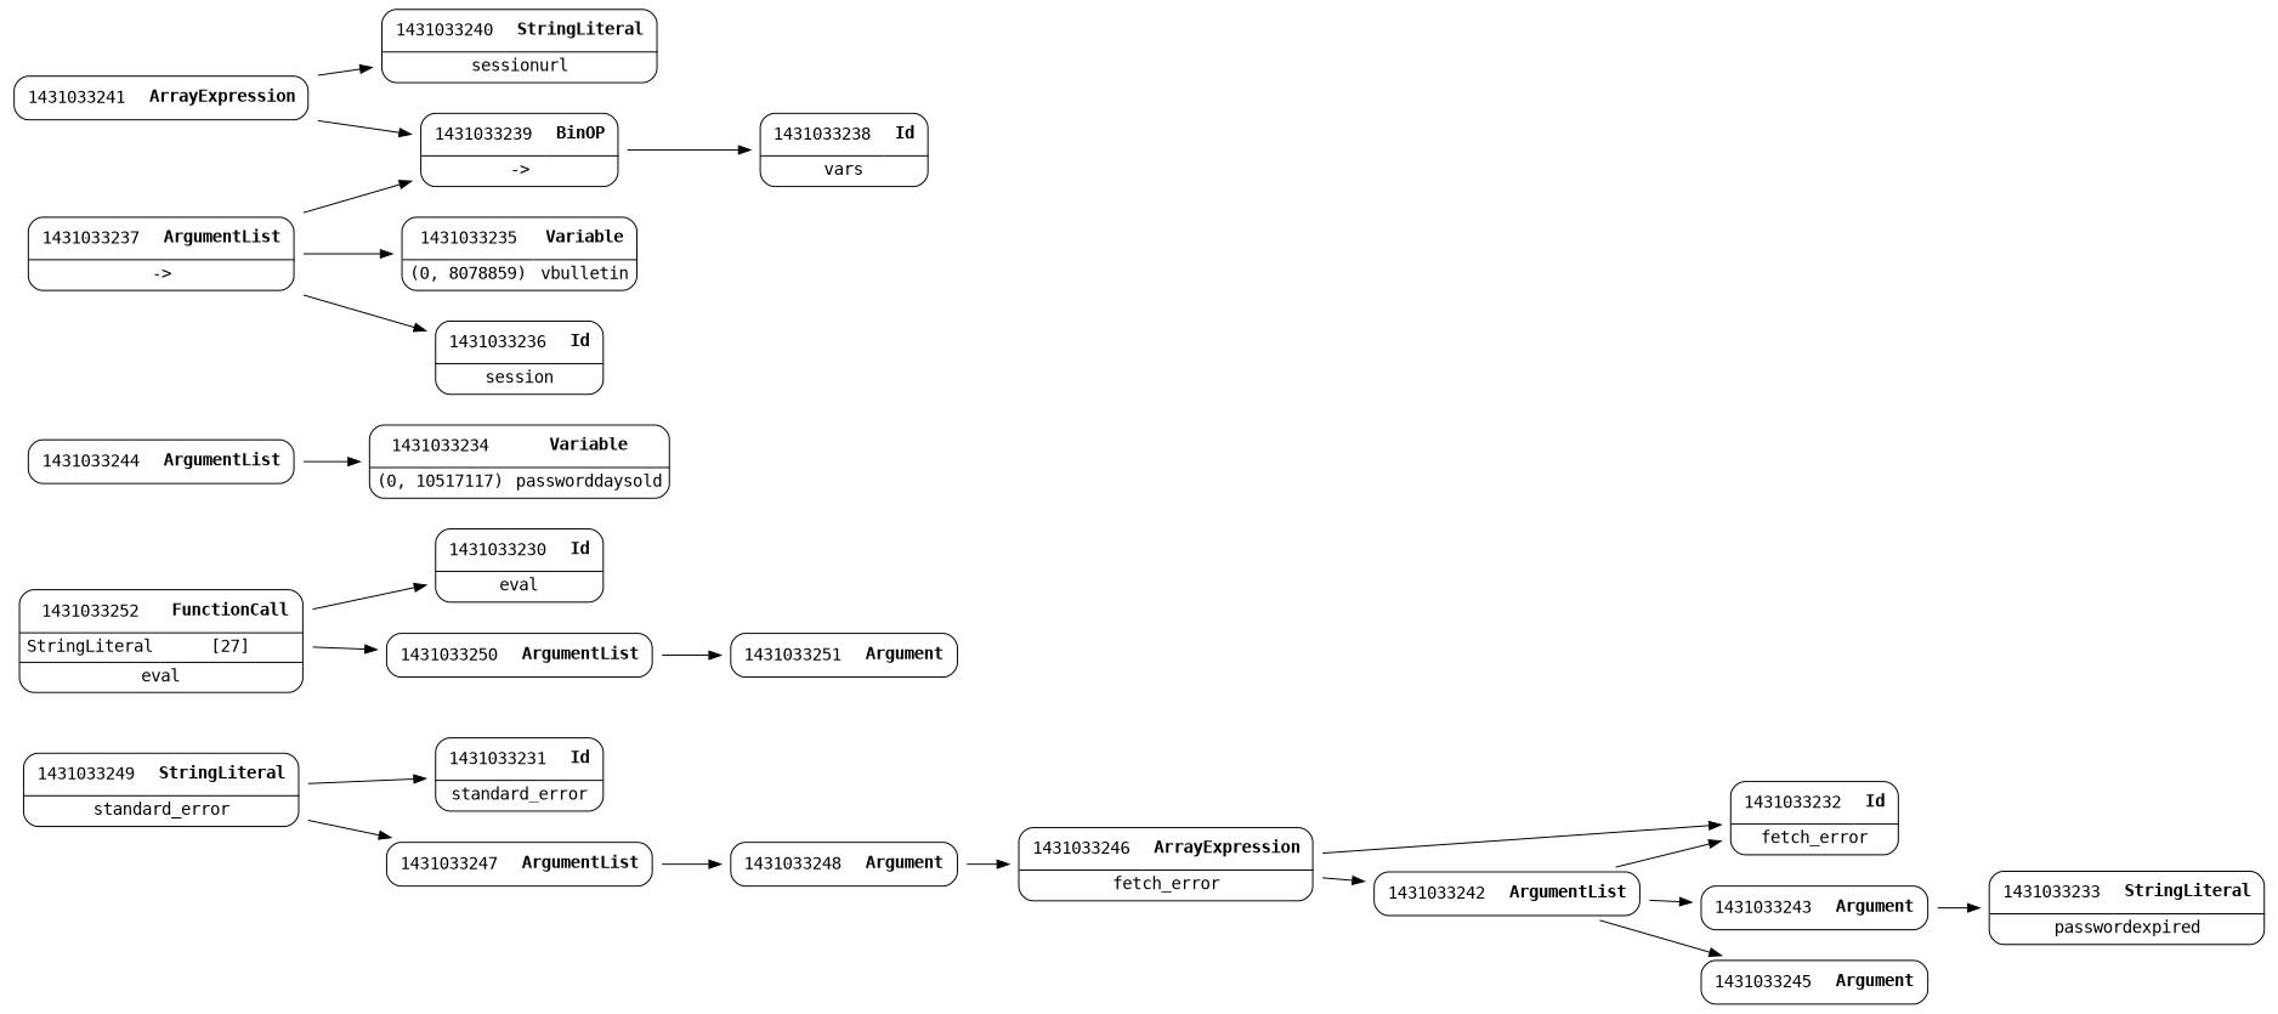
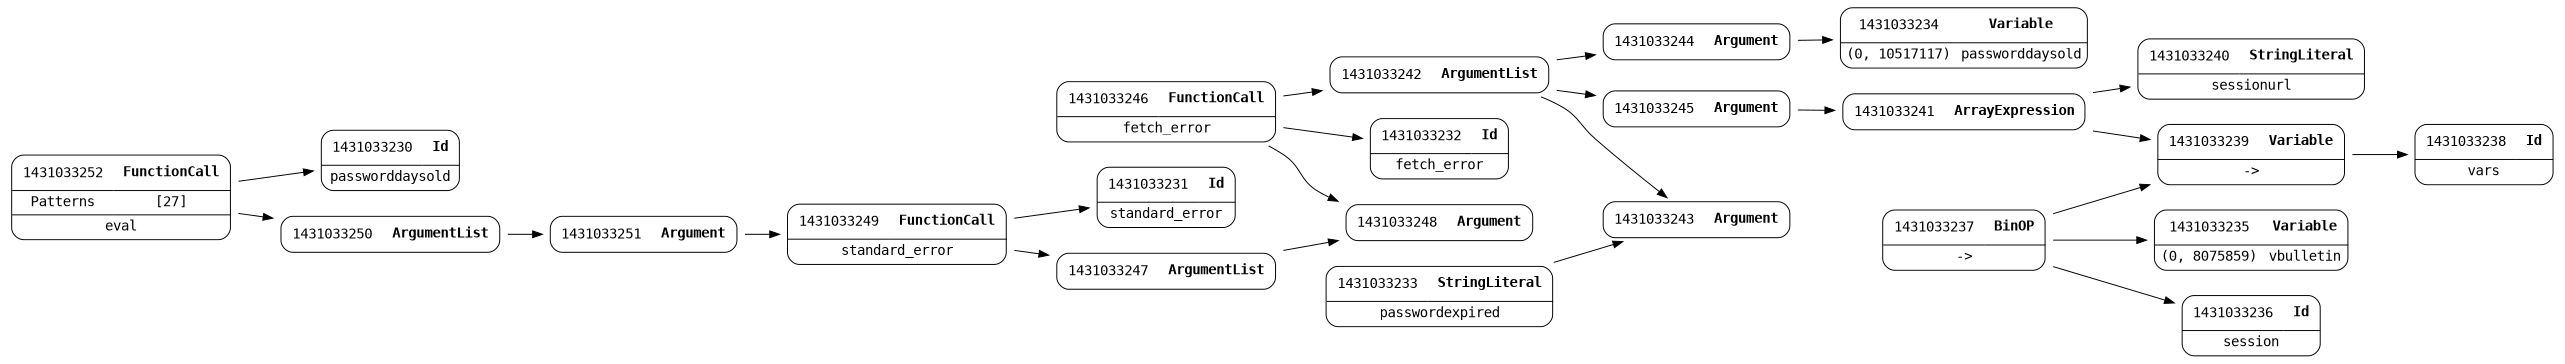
  digraph {
    fontname="DejaVu Sans Mono"
    rankdir=LR
    node [fontname="DejaVu Sans Mono" shape=none]
    edge [fontname="DejaVu Sans Mono" weight=2]
    n1 [label=<<TABLE border='1' cellspacing='0' cellpadding='10' style='rounded' ><TR><TD border='0'>1431033231</TD><TD border='0'><B>Id</B></TD></TR><HR/><TR><TD border='0' cellpadding='5' colspan='2'>standard_error</TD></TR></TABLE>>]
-   n2 [label=<<TABLE border='1' cellspacing='0' cellpadding='10' style='rounded' ><TR><TD border='0'>1431033230</TD><TD border='0'><B>Id</B></TD></TR><HR/><TR><TD border='0' cellpadding='5' colspan='2'>eval</TD></TR></TABLE>>]
+   n2 [label=<<TABLE border='1' cellspacing='0' cellpadding='10' style='rounded' ><TR><TD border='0'>1431033230</TD><TD border='0'><B>Id</B></TD></TR><HR/><TR><TD border='0' cellpadding='5' colspan='2'>passworddaysold</TD></TR></TABLE>>]
    n3 [label=<<TABLE border='1' cellspacing='0' cellpadding='10' style='rounded' ><TR><TD border='0'>1431033251</TD><TD border='0'><B>Argument</B></TD></TR></TABLE>>]
-   n4 [label=<<TABLE border='1' cellspacing='0' cellpadding='10' style='rounded' ><TR><TD border='0'>1431033249</TD><TD border='0'><B>StringLiteral</B></TD></TR><HR/><TR><TD border='0' cellpadding='5' colspan='2'>standard_error</TD></TR></TABLE>>]
+   n4 [label=<<TABLE border='1' cellspacing='0' cellpadding='10' style='rounded' ><TR><TD border='0'>1431033249</TD><TD border='0'><B>FunctionCall</B></TD></TR><HR/><TR><TD border='0' cellpadding='5' colspan='2'>standard_error</TD></TR></TABLE>>]
    n5 [label=<<TABLE border='1' cellspacing='0' cellpadding='10' style='rounded' ><TR><TD border='0'>1431033247</TD><TD border='0'><B>ArgumentList</B></TD></TR></TABLE>>]
    n6 [label=<<TABLE border='1' cellspacing='0' cellpadding='10' style='rounded' ><TR><TD border='0'>1431033248</TD><TD border='0'><B>Argument</B></TD></TR></TABLE>>]
    n7 [label=<<TABLE border='1' cellspacing='0' cellpadding='10' style='rounded' ><TR><TD border='0'>1431033250</TD><TD border='0'><B>ArgumentList</B></TD></TR></TABLE>>]
-   n8 [label=<<TABLE border='1' cellspacing='0' cellpadding='10' style='rounded' ><TR><TD border='0'>1431033246</TD><TD border='0'><B>ArrayExpression</B></TD></TR><HR/><TR><TD border='0' cellpadding='5' colspan='2'>fetch_error</TD></TR></TABLE>>]
+   n8 [label=<<TABLE border='1' cellspacing='0' cellpadding='10' style='rounded' ><TR><TD border='0'>1431033246</TD><TD border='0'><B>FunctionCall</B></TD></TR><HR/><TR><TD border='0' cellpadding='5' colspan='2'>fetch_error</TD></TR></TABLE>>]
    n9 [label=<<TABLE border='1' cellspacing='0' cellpadding='10' style='rounded' ><TR><TD border='0'>1431033242</TD><TD border='0'><B>ArgumentList</B></TD></TR></TABLE>>]
    n10 [label=<<TABLE border='1' cellspacing='0' cellpadding='10' style='rounded' ><TR><TD border='0'>1431033232</TD><TD border='0'><B>Id</B></TD></TR><HR/><TR><TD border='0' cellpadding='5' colspan='2'>fetch_error</TD></TR></TABLE>>]
    n11 [label=<<TABLE border='1' cellspacing='0' cellpadding='10' style='rounded' ><TR><TD border='0'>1431033243</TD><TD border='0'><B>Argument</B></TD></TR></TABLE>>]
-   n12 [label=<<TABLE border='1' cellspacing='0' cellpadding='10' style='rounded' ><TR><TD border='0'>1431033244</TD><TD border='0'><B>ArgumentList</B></TD></TR></TABLE>>]
+   n12 [label=<<TABLE border='1' cellspacing='0' cellpadding='10' style='rounded' ><TR><TD border='0'>1431033244</TD><TD border='0'><B>Argument</B></TD></TR></TABLE>>]
    n13 [label=<<TABLE border='1' cellspacing='0' cellpadding='10' style='rounded' ><TR><TD border='0'>1431033245</TD><TD border='0'><B>Argument</B></TD></TR></TABLE>>]
-   n14 [label=<<TABLE border='1' cellspacing='0' cellpadding='10' style='rounded' ><TR><TD border='0'>1431033252</TD><TD border='0'><B>FunctionCall</B></TD></TR><HR/><TR><TD border='0' cellpadding='5'>StringLiteral</TD><TD border='0' cellpadding='5'>[27]</TD></TR><HR/><TR><TD border='0' cellpadding='5' colspan='2'>eval</TD></TR></TABLE>>]
+   n14 [label=<<TABLE border='1' cellspacing='0' cellpadding='10' style='rounded' ><TR><TD border='0'>1431033252</TD><TD border='0'><B>FunctionCall</B></TD></TR><HR/><TR><TD border='0' cellpadding='5'>Patterns</TD><TD border='0' cellpadding='5'>[27]</TD></TR><HR/><TR><TD border='0' cellpadding='5' colspan='2'>eval</TD></TR></TABLE>>]
    n15 [label=<<TABLE border='1' cellspacing='0' cellpadding='10' style='rounded' ><TR><TD border='0'>1431033233</TD><TD border='0'><B>StringLiteral</B></TD></TR><HR/><TR><TD border='0' cellpadding='5' colspan='2'>passwordexpired</TD></TR></TABLE>>]
    n16 [label=<<TABLE border='1' cellspacing='0' cellpadding='10' style='rounded' ><TR><TD border='0'>1431033234</TD><TD border='0'><B>Variable</B></TD></TR><HR/><TR><TD border='0' cellpadding='5'>(0, 10517117)</TD><TD border='0' cellpadding='5'>passworddaysold</TD></TR></TABLE>>]
    n17 [label=<<TABLE border='1' cellspacing='0' cellpadding='10' style='rounded' ><TR><TD border='0'>1431033241</TD><TD border='0'><B>ArrayExpression</B></TD></TR></TABLE>>]
-   n18 [label=<<TABLE border='1' cellspacing='0' cellpadding='10' style='rounded' ><TR><TD border='0'>1431033239</TD><TD border='0'><B>BinOP</B></TD></TR><HR/><TR><TD border='0' cellpadding='5' colspan='2'>-&gt;</TD></TR></TABLE>>]
+   n18 [label=<<TABLE border='1' cellspacing='0' cellpadding='10' style='rounded' ><TR><TD border='0'>1431033239</TD><TD border='0'><B>Variable</B></TD></TR><HR/><TR><TD border='0' cellpadding='5' colspan='2'>-&gt;</TD></TR></TABLE>>]
    n19 [label=<<TABLE border='1' cellspacing='0' cellpadding='10' style='rounded' ><TR><TD border='0'>1431033240</TD><TD border='0'><B>StringLiteral</B></TD></TR><HR/><TR><TD border='0' cellpadding='5' colspan='2'>sessionurl</TD></TR></TABLE>>]
    n20 [label=<<TABLE border='1' cellspacing='0' cellpadding='10' style='rounded' ><TR><TD border='0'>1431033238</TD><TD border='0'><B>Id</B></TD></TR><HR/><TR><TD border='0' cellpadding='5' colspan='2'>vars</TD></TR></TABLE>>]
-   n21 [label=<<TABLE border='1' cellspacing='0' cellpadding='10' style='rounded' ><TR><TD border='0'>1431033237</TD><TD border='0'><B>ArgumentList</B></TD></TR><HR/><TR><TD border='0' cellpadding='5' colspan='2'>-&gt;</TD></TR></TABLE>>]
-   n22 [label=<<TABLE border='1' cellspacing='0' cellpadding='10' style='rounded' ><TR><TD border='0'>1431033235</TD><TD border='0'><B>Variable</B></TD></TR><HR/><TR><TD border='0' cellpadding='5'>(0, 8078859)</TD><TD border='0' cellpadding='5'>vbulletin</TD></TR></TABLE>>]
+   n21 [label=<<TABLE border='1' cellspacing='0' cellpadding='10' style='rounded' ><TR><TD border='0'>1431033237</TD><TD border='0'><B>BinOP</B></TD></TR><HR/><TR><TD border='0' cellpadding='5' colspan='2'>-&gt;</TD></TR></TABLE>>]
+   n22 [label=<<TABLE border='1' cellspacing='0' cellpadding='10' style='rounded' ><TR><TD border='0'>1431033235</TD><TD border='0'><B>Variable</B></TD></TR><HR/><TR><TD border='0' cellpadding='5'>(0, 8075859)</TD><TD border='0' cellpadding='5'>vbulletin</TD></TR></TABLE>>]
    n23 [label=<<TABLE border='1' cellspacing='0' cellpadding='10' style='rounded' ><TR><TD border='0'>1431033236</TD><TD border='0'><B>Id</B></TD></TR><HR/><TR><TD border='0' cellpadding='5' colspan='2'>session</TD></TR></TABLE>>]
+   n3 -> n4
    n4 -> n1
    n4 -> n5
    n5 -> n6
-   n6 -> n8
+   n8 -> n6
    n7 -> n3
    n8 -> n9
    n8 -> n10
    n9 -> n11
-   n9 -> n10
+   n9 -> n12
    n9 -> n13
-   n11 -> n15
+   n15 -> n11
    n12 -> n16
+   n13 -> n17
    n14 -> n2
    n14 -> n7
    n17 -> n18
    n17 -> n19
    n18 -> n20
    n21 -> n18
    n21 -> n22
    n21 -> n23
  }
